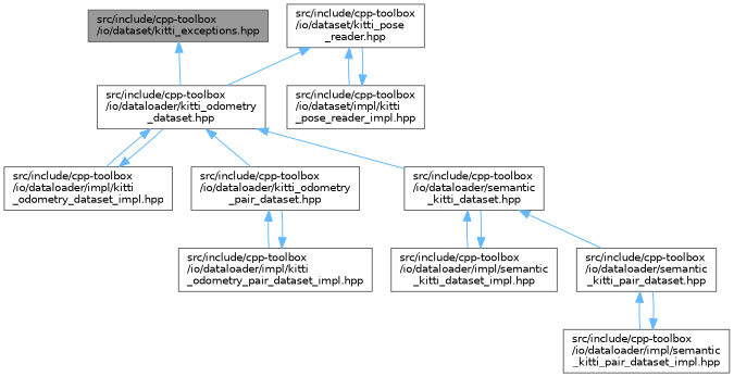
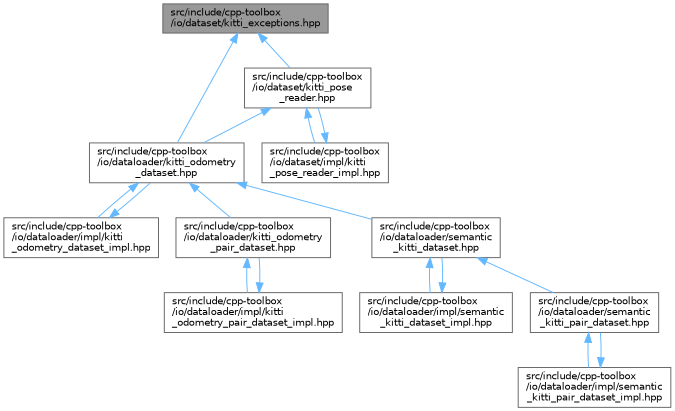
  digraph {
    node [color=grey40 fillcolor=white fontname=Helvetica fontsize=10 shape=box style=filled]
    edge [color=steelblue1 dir=back fontname=Helvetica fontsize=10 labelfontname=Helvetica labelfontsize=10 style=solid]
    n1 [color=gray40 fillcolor=grey60 fontcolor=black height=0.2 label="src/include/cpp-toolbox\l/io/dataset/kitti_exceptions.hpp" width=0.4]
    n2 [height=0.2 label="src/include/cpp-toolbox\l/io/dataloader/kitti_odometry\l_dataset.hpp" width=0.4]
    n3 [height=0.2 label="src/include/cpp-toolbox\l/io/dataset/kitti_pose\l_reader.hpp" width=0.4]
    n4 [height=0.2 label="src/include/cpp-toolbox\l/io/dataloader/impl/kitti\l_odometry_dataset_impl.hpp" width=0.4]
    n5 [height=0.2 label="src/include/cpp-toolbox\l/io/dataloader/kitti_odometry\l_pair_dataset.hpp" width=0.4]
    n6 [height=0.2 label="src/include/cpp-toolbox\l/io/dataloader/semantic\l_kitti_dataset.hpp" width=0.4]
    n7 [height=0.2 label="src/include/cpp-toolbox\l/io/dataloader/impl/kitti\l_odometry_pair_dataset_impl.hpp" width=0.4]
    n8 [height=0.2 label="src/include/cpp-toolbox\l/io/dataloader/impl/semantic\l_kitti_dataset_impl.hpp" width=0.4]
    n9 [height=0.2 label="src/include/cpp-toolbox\l/io/dataloader/semantic\l_kitti_pair_dataset.hpp" width=0.4]
    n10 [height=0.2 label="src/include/cpp-toolbox\l/io/dataloader/impl/semantic\l_kitti_pair_dataset_impl.hpp" width=0.4]
    n11 [height=0.2 label="src/include/cpp-toolbox\l/io/dataset/impl/kitti\l_pose_reader_impl.hpp" width=0.4]
    n1 -> n2
+   n1 -> n3
    n2 -> n4
    n2 -> n5
    n2 -> n6
    n3 -> n2
    n3 -> n11
    n4 -> n2
    n5 -> n7
    n6 -> n8
    n6 -> n9
    n7 -> n5
    n8 -> n6
    n9 -> n10
    n10 -> n9
    n11 -> n3
  }
